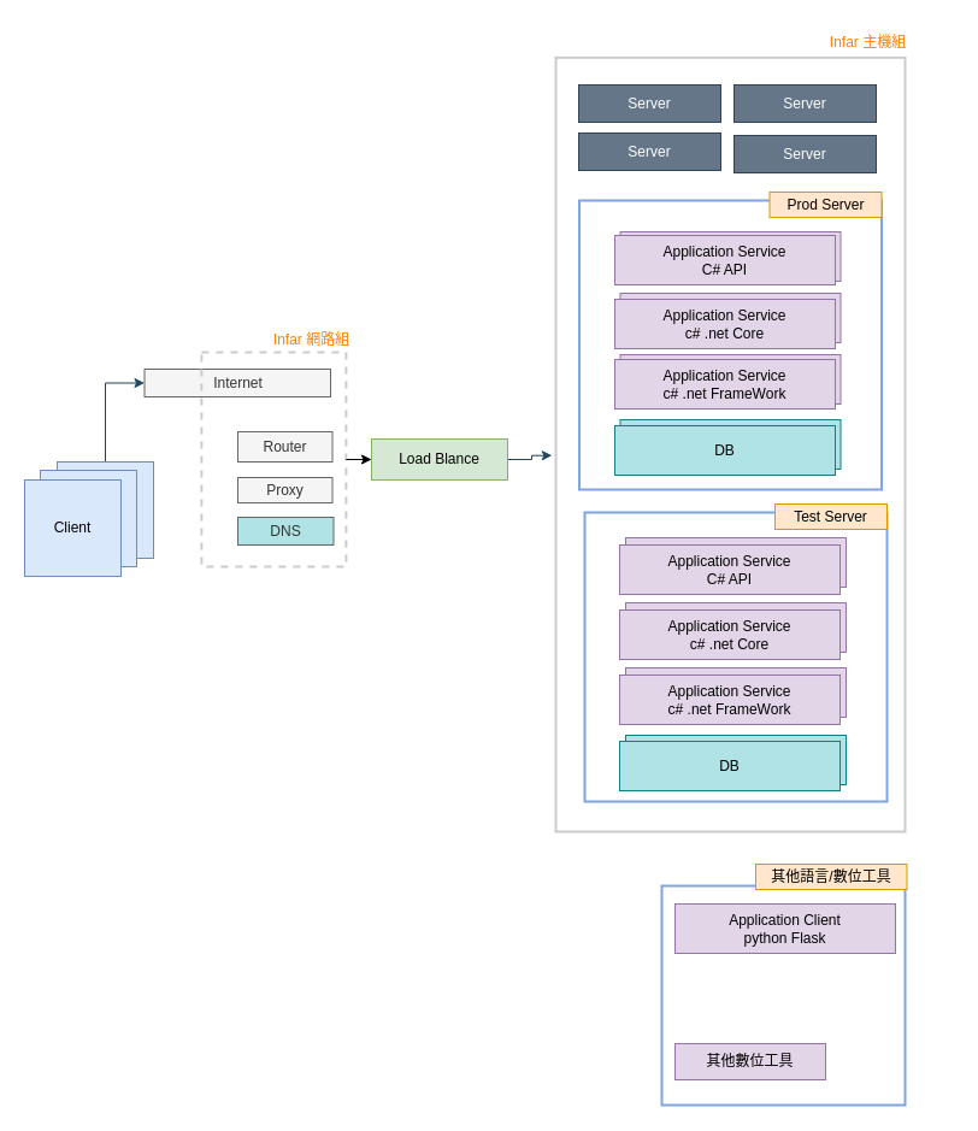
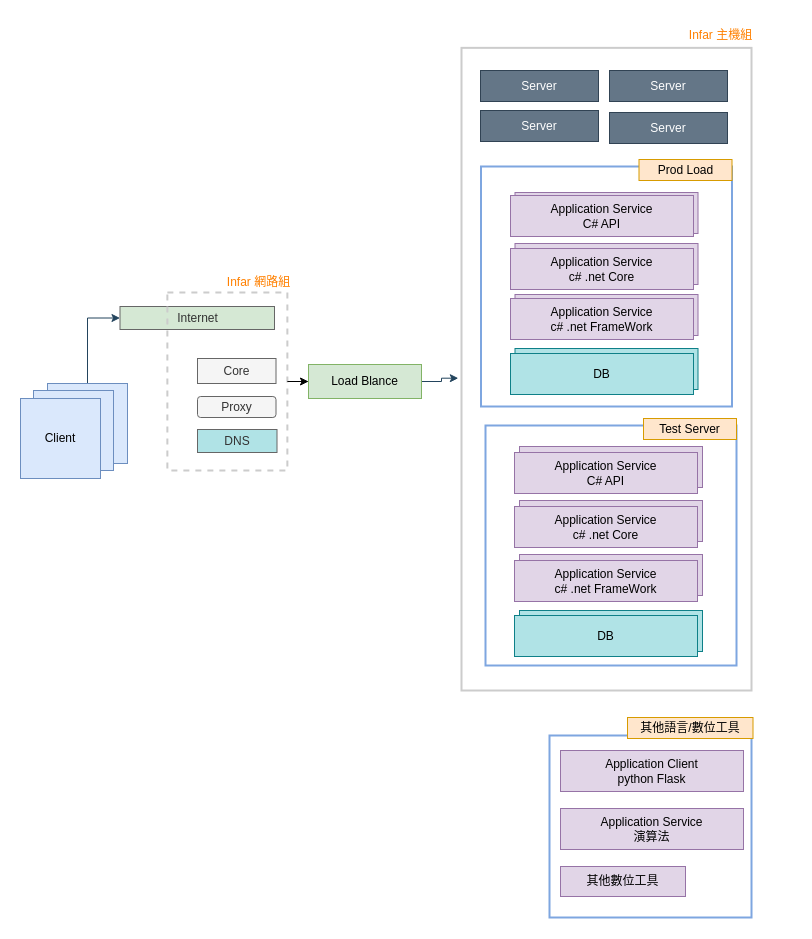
  <mxCell id="0" />
  <mxCell id="1" parent="0" />
  <mxCell id="2" value="" style="group;fontStyle=1" parent="1" vertex="1" connectable="0"><mxGeometry x="461" y="20" width="328.25" height="752" as="geometry" /></mxCell>
  <mxCell id="3" value="" style="whiteSpace=wrap;html=1;fillColor=none;strokeWidth=2;strokeColor=#CCCCCC;" parent="2" vertex="1"><mxGeometry y="27.36" width="290" height="642.64" as="geometry" /></mxCell>
  <mxCell id="4" value="&lt;font color=&quot;#ff8000&quot;&gt;Infar 主機組&lt;/font&gt;" style="text;html=1;strokeColor=none;fillColor=none;align=center;verticalAlign=middle;whiteSpace=wrap;rounded=0;fontColor=#FFFFFF;" parent="2" vertex="1"><mxGeometry x="189.5" width="138.75" height="30.404" as="geometry" /></mxCell>
  <mxCell id="5" value="Server" style="whiteSpace=wrap;html=1;strokeColor=#314354;fillColor=#647687;fontColor=#ffffff;" parent="2" vertex="1"><mxGeometry x="19" y="50" width="118" height="31" as="geometry" /></mxCell>
  <mxCell id="6" value="Server" style="whiteSpace=wrap;html=1;strokeColor=#314354;fillColor=#647687;fontColor=#ffffff;" parent="2" vertex="1"><mxGeometry x="148" y="50" width="118" height="31" as="geometry" /></mxCell>
  <mxCell id="7" value="Server" style="whiteSpace=wrap;html=1;strokeColor=#314354;fillColor=#647687;fontColor=#ffffff;" parent="2" vertex="1"><mxGeometry x="19" y="90" width="118" height="31" as="geometry" /></mxCell>
  <mxCell id="8" value="Server" style="whiteSpace=wrap;html=1;strokeColor=#314354;fillColor=#647687;fontColor=#ffffff;" parent="2" vertex="1"><mxGeometry x="148" y="92" width="118" height="31" as="geometry" /></mxCell>
  <mxCell id="9" value="" style="group" parent="2" vertex="1" connectable="0"><mxGeometry x="24" y="398" width="251" height="247" as="geometry" /></mxCell>
  <mxCell id="10" value="" style="whiteSpace=wrap;html=1;fillColor=none;strokeWidth=2;strokeColor=#7EA6E0;" parent="9" vertex="1"><mxGeometry y="7" width="251" height="240" as="geometry" /></mxCell>
  <mxCell id="11" value="Test Server" style="whiteSpace=wrap;html=1;strokeColor=#d79b00;fillColor=#ffe6cc;" parent="9" vertex="1"><mxGeometry x="158" width="93" height="21" as="geometry" /></mxCell>
  <mxCell id="12" value="Application Service&lt;br&gt;c# .net Core" style="whiteSpace=wrap;html=1;strokeColor=#9673a6;fillColor=#e1d5e7;" parent="9" vertex="1"><mxGeometry x="34" y="82" width="183" height="41" as="geometry" /></mxCell>
  <mxCell id="13" value="Application Service&lt;br&gt;C# API" style="whiteSpace=wrap;html=1;strokeColor=#9673a6;fillColor=#e1d5e7;" parent="9" vertex="1"><mxGeometry x="34" y="28" width="183" height="41" as="geometry" /></mxCell>
  <mxCell id="14" value="Application Service&lt;br&gt;c# .net FrameWork" style="whiteSpace=wrap;html=1;strokeColor=#9673a6;fillColor=#e1d5e7;" parent="9" vertex="1"><mxGeometry x="34" y="136" width="183" height="41" as="geometry" /></mxCell>
  <mxCell id="15" value="DB" style="whiteSpace=wrap;html=1;strokeColor=#0e8088;fillColor=#b0e3e6;" parent="9" vertex="1"><mxGeometry x="34" y="192" width="183" height="41" as="geometry" /></mxCell>
  <mxCell id="16" value="Application Service&lt;br&gt;C# API" style="whiteSpace=wrap;html=1;strokeColor=#9673a6;fillColor=#e1d5e7;" parent="9" vertex="1"><mxGeometry x="29" y="34" width="183" height="41" as="geometry" /></mxCell>
  <mxCell id="17" value="Application Service&lt;br&gt;c# .net Core" style="whiteSpace=wrap;html=1;strokeColor=#9673a6;fillColor=#e1d5e7;" parent="9" vertex="1"><mxGeometry x="29" y="88" width="183" height="41" as="geometry" /></mxCell>
  <mxCell id="18" value="Application Service&lt;br&gt;c# .net FrameWork" style="whiteSpace=wrap;html=1;strokeColor=#9673a6;fillColor=#e1d5e7;" parent="9" vertex="1"><mxGeometry x="29" y="142" width="183" height="41" as="geometry" /></mxCell>
  <mxCell id="19" value="DB" style="whiteSpace=wrap;html=1;strokeColor=#0e8088;fillColor=#b0e3e6;" parent="9" vertex="1"><mxGeometry x="29" y="197" width="183" height="41" as="geometry" /></mxCell>
  <mxCell id="20" style="edgeStyle=orthogonalEdgeStyle;rounded=0;orthogonalLoop=1;jettySize=auto;html=1;exitX=0.5;exitY=0;exitDx=0;exitDy=0;entryX=0;entryY=0.5;entryDx=0;entryDy=0;strokeColor=#23445D;" parent="1" source="21" target="22" edge="1"><mxGeometry relative="1" as="geometry" /></mxCell>
  <mxCell id="21" value="Client" style="whiteSpace=wrap;html=1;aspect=fixed;labelBackgroundColor=none;fillColor=#dae8fc;strokeColor=#6c8ebf;" parent="1" vertex="1"><mxGeometry x="47" y="383" width="80" height="80" as="geometry" /></mxCell>
- <mxCell id="22" value="Internet" style="whiteSpace=wrap;html=1;fillColor=#f5f5f5;strokeColor=#666666;labelBackgroundColor=none;fontColor=#333333;" parent="1" vertex="1"><mxGeometry x="119.5" y="306" width="154.5" height="23" as="geometry" /></mxCell>
- <mxCell id="23" value="Router" style="whiteSpace=wrap;html=1;labelBackgroundColor=none;fillColor=#f5f5f5;strokeColor=#666666;fontColor=#333333;" parent="1" vertex="1"><mxGeometry x="197" y="358" width="78.5" height="25" as="geometry" /></mxCell>
- <mxCell id="24" value="Proxy" style="whiteSpace=wrap;html=1;labelBackgroundColor=none;fillColor=#f5f5f5;strokeColor=#666666;fontColor=#333333;" parent="1" vertex="1"><mxGeometry x="197" y="396" width="78.5" height="21" as="geometry" /></mxCell>
+ <mxCell id="22" value="Internet" style="whiteSpace=wrap;html=1;fillColor=#d5e8d4;strokeColor=#666666;labelBackgroundColor=none;fontColor=#333333;" parent="1" vertex="1"><mxGeometry x="119.5" y="306" width="154.5" height="23" as="geometry" /></mxCell>
+ <mxCell id="23" value="Core" style="whiteSpace=wrap;html=1;labelBackgroundColor=none;fillColor=#f5f5f5;strokeColor=#666666;fontColor=#333333;" parent="1" vertex="1"><mxGeometry x="197" y="358" width="78.5" height="25" as="geometry" /></mxCell>
+ <mxCell id="24" value="Proxy" style="whiteSpace=wrap;html=1;labelBackgroundColor=none;fillColor=#f5f5f5;strokeColor=#666666;fontColor=#333333;rounded=1;" parent="1" vertex="1"><mxGeometry x="197" y="396" width="78.5" height="21" as="geometry" /></mxCell>
  <mxCell id="25" value="DNS" style="whiteSpace=wrap;html=1;labelBackgroundColor=none;fillColor=#b0e3e6;strokeColor=#666666;fontColor=#333333;" parent="1" vertex="1"><mxGeometry x="197" y="429" width="79.5" height="23" as="geometry" /></mxCell>
  <mxCell id="26" style="edgeStyle=orthogonalEdgeStyle;rounded=0;orthogonalLoop=1;jettySize=auto;html=1;entryX=-0.011;entryY=0.514;entryDx=0;entryDy=0;entryPerimeter=0;strokeColor=#23445D;" parent="1" source="27" target="3" edge="1"><mxGeometry relative="1" as="geometry" /></mxCell>
  <mxCell id="27" value="Load Blance" style="whiteSpace=wrap;html=1;strokeColor=#82b366;fillColor=#d5e8d4;" parent="1" vertex="1"><mxGeometry x="308" y="364" width="113" height="34" as="geometry" /></mxCell>
  <mxCell id="28" value="Client" style="whiteSpace=wrap;html=1;aspect=fixed;labelBackgroundColor=none;fillColor=#dae8fc;strokeColor=#6c8ebf;" parent="1" vertex="1"><mxGeometry x="33" y="390" width="80" height="80" as="geometry" /></mxCell>
  <mxCell id="29" value="Client" style="whiteSpace=wrap;html=1;aspect=fixed;labelBackgroundColor=none;fillColor=#dae8fc;strokeColor=#6c8ebf;" parent="1" vertex="1"><mxGeometry x="20" y="398" width="80" height="80" as="geometry" /></mxCell>
  <mxCell id="30" value="" style="group" parent="1" vertex="1" connectable="0"><mxGeometry x="166.87" y="267" width="138.75" height="236" as="geometry" /></mxCell>
  <mxCell id="31" value="" style="rounded=1;whiteSpace=wrap;html=1;fillColor=none;dashed=1;strokeWidth=2;strokeColor=#CCCCCC;arcSize=0;" parent="30" vertex="1"><mxGeometry y="25" width="120" height="178" as="geometry" /></mxCell>
  <mxCell id="32" value="&lt;font color=&quot;#ff8000&quot;&gt;Infar 網路組&lt;/font&gt;" style="text;html=1;strokeColor=none;fillColor=none;align=center;verticalAlign=middle;whiteSpace=wrap;rounded=0;fontColor=#FFFFFF;" parent="30" vertex="1"><mxGeometry x="22.13" width="138.75" height="30" as="geometry" /></mxCell>
  <mxCell id="33" value="" style="group" parent="1" vertex="1" connectable="0"><mxGeometry x="549" y="717" width="203.5" height="200" as="geometry" /></mxCell>
  <mxCell id="34" value="" style="whiteSpace=wrap;html=1;fillColor=none;strokeWidth=2;strokeColor=#7EA6E0;" parent="33" vertex="1"><mxGeometry y="18" width="202" height="182" as="geometry" /></mxCell>
  <mxCell id="35" value="Application Client&lt;br&gt;python Flask" style="whiteSpace=wrap;html=1;strokeColor=#9673a6;fillColor=#e1d5e7;" parent="33" vertex="1"><mxGeometry x="11" y="33" width="183" height="41" as="geometry" /></mxCell>
+ <mxCell id="36" value="Application Service&lt;br&gt;演算法" style="whiteSpace=wrap;html=1;strokeColor=#9673a6;fillColor=#e1d5e7;" parent="33" vertex="1"><mxGeometry x="11" y="91" width="183" height="41" as="geometry" /></mxCell>
  <mxCell id="37" value="其他語言/數位工具" style="whiteSpace=wrap;html=1;strokeColor=#d79b00;fillColor=#ffe6cc;" parent="33" vertex="1"><mxGeometry x="78" width="125.5" height="21" as="geometry" /></mxCell>
  <mxCell id="38" value="其他數位工具" style="whiteSpace=wrap;html=1;strokeColor=#9673a6;fillColor=#e1d5e7;" parent="33" vertex="1"><mxGeometry x="11" y="149" width="125" height="30" as="geometry" /></mxCell>
  <mxCell id="39" value="" style="group" parent="1" vertex="1" connectable="0"><mxGeometry x="480.5" y="159" width="251" height="247" as="geometry" /></mxCell>
  <mxCell id="40" value="" style="whiteSpace=wrap;html=1;fillColor=none;strokeWidth=2;strokeColor=#7EA6E0;" parent="39" vertex="1"><mxGeometry y="7" width="251" height="240" as="geometry" /></mxCell>
- <mxCell id="41" value="Prod Server" style="whiteSpace=wrap;html=1;strokeColor=#d79b00;fillColor=#ffe6cc;" parent="39" vertex="1"><mxGeometry x="158" width="93" height="21" as="geometry" /></mxCell>
+ <mxCell id="41" value="Prod Load" style="whiteSpace=wrap;html=1;strokeColor=#d79b00;fillColor=#ffe6cc;" parent="39" vertex="1"><mxGeometry x="158" width="93" height="21" as="geometry" /></mxCell>
  <mxCell id="42" value="Application Service&lt;br&gt;c# .net Core" style="whiteSpace=wrap;html=1;strokeColor=#9673a6;fillColor=#e1d5e7;" parent="39" vertex="1"><mxGeometry x="34" y="84" width="183" height="41" as="geometry" /></mxCell>
  <mxCell id="43" value="Application Service&lt;br&gt;C# API" style="whiteSpace=wrap;html=1;strokeColor=#9673a6;fillColor=#e1d5e7;" parent="39" vertex="1"><mxGeometry x="34" y="33" width="183" height="41" as="geometry" /></mxCell>
  <mxCell id="44" value="Application Service&lt;br&gt;c# .net FrameWork" style="whiteSpace=wrap;html=1;strokeColor=#9673a6;fillColor=#e1d5e7;" parent="39" vertex="1"><mxGeometry x="34" y="135" width="183" height="41" as="geometry" /></mxCell>
  <mxCell id="45" value="DB" style="whiteSpace=wrap;html=1;strokeColor=#0e8088;fillColor=#b0e3e6;" parent="39" vertex="1"><mxGeometry x="34" y="189" width="183" height="41" as="geometry" /></mxCell>
  <mxCell id="46" value="Application Service&lt;br&gt;C# API" style="whiteSpace=wrap;html=1;strokeColor=#9673a6;fillColor=#e1d5e7;" parent="39" vertex="1"><mxGeometry x="29.5" y="36" width="183" height="41" as="geometry" /></mxCell>
  <mxCell id="47" value="Application Service&lt;br&gt;c# .net Core" style="whiteSpace=wrap;html=1;strokeColor=#9673a6;fillColor=#e1d5e7;" parent="39" vertex="1"><mxGeometry x="29.5" y="89" width="183" height="41" as="geometry" /></mxCell>
  <mxCell id="48" value="Application Service&lt;br&gt;c# .net FrameWork" style="whiteSpace=wrap;html=1;strokeColor=#9673a6;fillColor=#e1d5e7;" parent="39" vertex="1"><mxGeometry x="29.5" y="139" width="183" height="41" as="geometry" /></mxCell>
  <mxCell id="49" value="DB" style="whiteSpace=wrap;html=1;strokeColor=#0e8088;fillColor=#b0e3e6;" parent="39" vertex="1"><mxGeometry x="29.5" y="194" width="183" height="41" as="geometry" /></mxCell>
  <mxCell id="50" style="edgeStyle=orthogonalEdgeStyle;rounded=0;orthogonalLoop=1;jettySize=auto;html=1;" edge="1" parent="1" source="31" target="27"><mxGeometry relative="1" as="geometry" /></mxCell>
